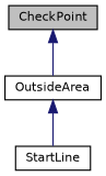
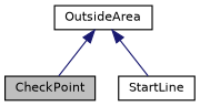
  digraph {
    node [color=black fillcolor=white fontname=Helvetica fontsize=10 shape=record style=filled]
    edge [color=midnightblue dir=back fontname=Helvetica fontsize=10 labelfontname=Helvetica labelfontsize=10 style=solid]
    n1 [fillcolor=grey75 fontcolor=black height=0.2 label=CheckPoint width=0.4]
    n2 [height=0.2 label=StartLine width=0.4]
    n3 [height=0.2 label=OutsideArea width=0.4]
-   n1 -> n3
+   n3 -> n1
    n3 -> n2
  }
